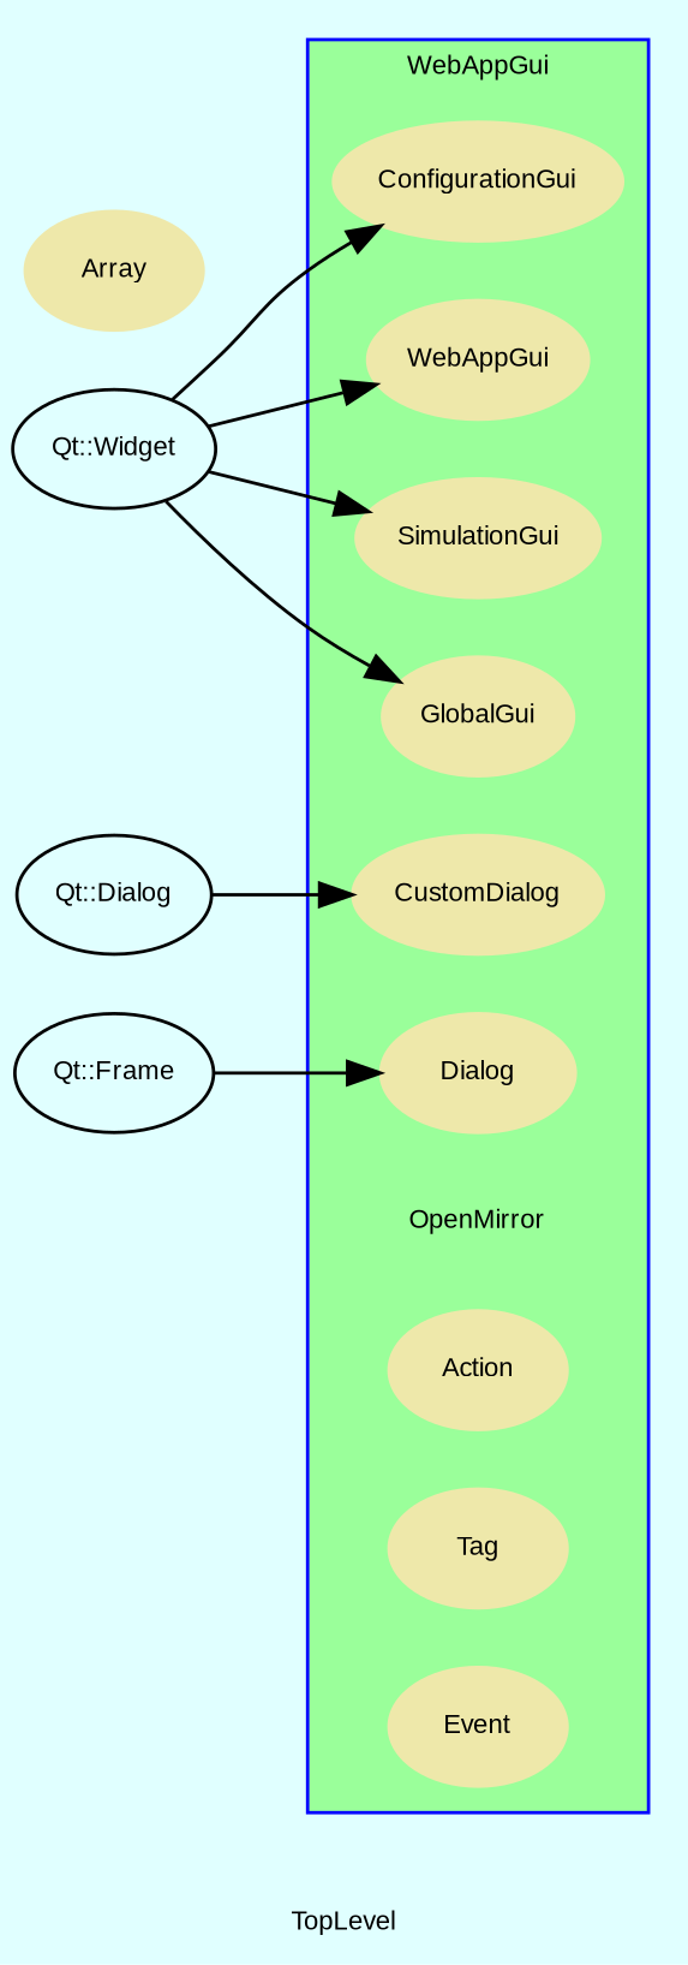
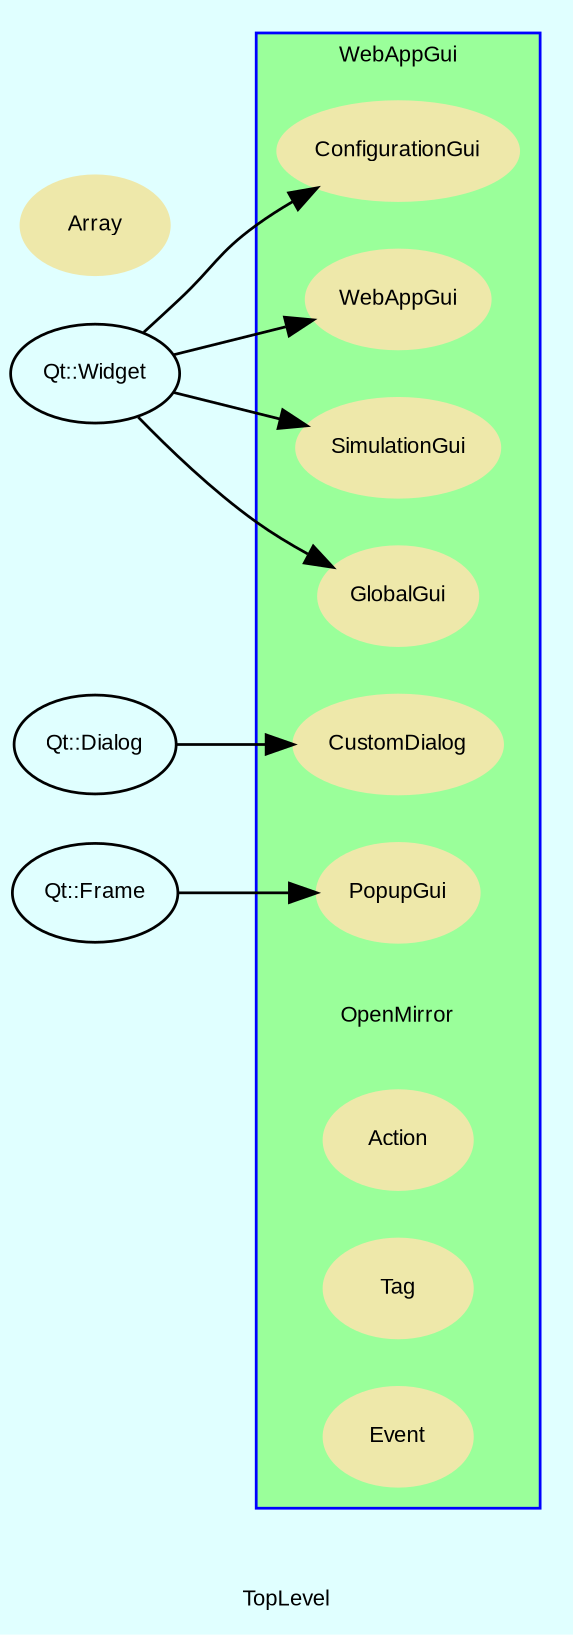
  digraph {
    bgcolor=lightcyan1
    compound=true
    fontname=Arial
    fontsize=8
    label=TopLevel
    rankdir=LR
    node [color=palegoldenrod fontcolor=black fontname=Arial fontsize=8 shape=ellipse style=filled]
    n1 [label=SimulationGui]
    n2 [label=GlobalGui]
    n3 [label=CustomDialog]
-   n4 [label=Dialog]
+   n4 [label=PopupGui]
    n5 [label=ConfigurationGui]
    n6 [label=WebAppGui]
    OpenMirror [color=black height=0.01 shape=plaintext width=0.01 fontcolor="" style=""]
    n8 [label=Action]
    n9 [label=Tag]
    n10 [label=Event]
    n11 [color=black label="Qt::Widget" fontcolor="" shape="" style=""]
    n12 [color=black label="Qt::Dialog" fontcolor="" shape="" style=""]
    n13 [color=black label="Qt::Frame" fontcolor="" shape="" style=""]
    n14 [label=Array]
    subgraph cluster_1 {
      color=blue
      fillcolor=palegreen1
      label=WebAppGui
      style=filled
      n1
      n2
      n3
      n4
      n5
      n6
      OpenMirror
      n8
      n9
      n10
    }
    n11 -> n1
    n11 -> n2
    n11 -> n5
    n11 -> n6
    n12 -> n3
    n13 -> n4
  }
